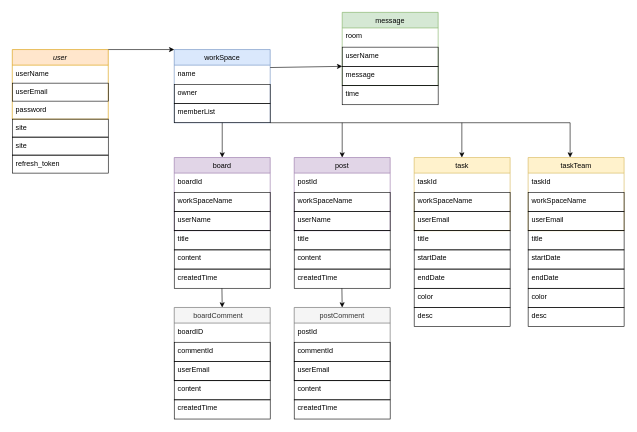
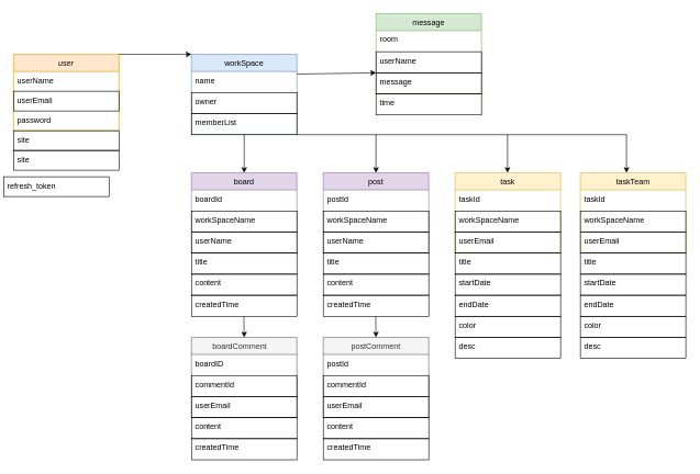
  <mxCell id="0" />
  <mxCell id="1" parent="0" />
  <mxCell id="2" value="user" style="swimlane;fontStyle=2;align=center;verticalAlign=top;childLayout=stackLayout;horizontal=1;startSize=26;horizontalStack=0;resizeParent=1;resizeLast=0;collapsible=1;marginBottom=0;rounded=0;shadow=0;strokeWidth=1;fillColor=#ffe6cc;strokeColor=#d79b00;" parent="1" vertex="1"><mxGeometry x="20" y="82" width="160" height="116" as="geometry"><mxRectangle x="230" y="140" width="160" height="26" as="alternateBounds" /></mxGeometry></mxCell>
  <mxCell id="3" value="userName" style="text;align=left;verticalAlign=top;spacingLeft=4;spacingRight=4;overflow=hidden;rotatable=0;points=[[0,0.5],[1,0.5]];portConstraint=eastwest;rounded=0;shadow=0;html=0;" parent="2" vertex="1"><mxGeometry y="26" width="160" height="30" as="geometry" /></mxCell>
  <mxCell id="4" value="userEmail" style="text;align=left;verticalAlign=top;spacingLeft=4;spacingRight=4;overflow=hidden;rotatable=0;points=[[0,0.5],[1,0.5]];portConstraint=eastwest;rounded=0;shadow=0;html=0;strokeColor=default;" parent="2" vertex="1"><mxGeometry y="56" width="160" height="30" as="geometry" /></mxCell>
  <mxCell id="5" value="password" style="text;align=left;verticalAlign=top;spacingLeft=4;spacingRight=4;overflow=hidden;rotatable=0;points=[[0,0.5],[1,0.5]];portConstraint=eastwest;" parent="2" vertex="1"><mxGeometry y="86" width="160" height="30" as="geometry" /></mxCell>
  <mxCell id="6" value="workSpace" style="swimlane;fontStyle=0;align=center;verticalAlign=top;childLayout=stackLayout;horizontal=1;startSize=26;horizontalStack=0;resizeParent=1;resizeLast=0;collapsible=1;marginBottom=0;rounded=0;shadow=0;strokeWidth=1;fillColor=#dae8fc;strokeColor=#6c8ebf;" parent="1" vertex="1"><mxGeometry x="290" y="82" width="160" height="122" as="geometry"><mxRectangle x="550" y="140" width="160" height="26" as="alternateBounds" /></mxGeometry></mxCell>
  <mxCell id="7" value="name" style="text;align=left;verticalAlign=top;spacingLeft=4;spacingRight=4;overflow=hidden;rotatable=0;points=[[0,0.5],[1,0.5]];portConstraint=eastwest;" parent="6" vertex="1"><mxGeometry y="26" width="160" height="32" as="geometry" /></mxCell>
  <mxCell id="8" value="owner" style="text;align=left;verticalAlign=top;spacingLeft=4;spacingRight=4;overflow=hidden;rotatable=0;points=[[0,0.5],[1,0.5]];portConstraint=eastwest;rounded=0;shadow=0;html=0;strokeColor=default;" parent="6" vertex="1"><mxGeometry y="58" width="160" height="32" as="geometry" /></mxCell>
  <mxCell id="9" value="memberList" style="text;align=left;verticalAlign=top;spacingLeft=4;spacingRight=4;overflow=hidden;rotatable=0;points=[[0,0.5],[1,0.5]];portConstraint=eastwest;rounded=0;shadow=0;html=0;strokeColor=default;" parent="6" vertex="1"><mxGeometry y="90" width="160" height="32" as="geometry" /></mxCell>
  <mxCell id="10" value="" style="endArrow=classic;html=1;rounded=0;entryX=0.5;entryY=0;entryDx=0;entryDy=0;" edge="1" parent="6" target="11"><mxGeometry width="50" height="50" relative="1" as="geometry"><mxPoint x="80" y="122" as="sourcePoint" /><mxPoint x="130" y="72" as="targetPoint" /></mxGeometry></mxCell>
  <mxCell id="11" value="board" style="swimlane;fontStyle=0;align=center;verticalAlign=top;childLayout=stackLayout;horizontal=1;startSize=26;horizontalStack=0;resizeParent=1;resizeLast=0;collapsible=1;marginBottom=0;rounded=0;shadow=0;strokeWidth=1;fillColor=#e1d5e7;strokeColor=#9673a6;" vertex="1" parent="1"><mxGeometry x="290" y="262" width="160" height="122" as="geometry"><mxRectangle x="550" y="140" width="160" height="26" as="alternateBounds" /></mxGeometry></mxCell>
  <mxCell id="12" value="boardId" style="text;align=left;verticalAlign=top;spacingLeft=4;spacingRight=4;overflow=hidden;rotatable=0;points=[[0,0.5],[1,0.5]];portConstraint=eastwest;" vertex="1" parent="11"><mxGeometry y="26" width="160" height="32" as="geometry" /></mxCell>
  <mxCell id="13" value="workSpaceName" style="text;align=left;verticalAlign=top;spacingLeft=4;spacingRight=4;overflow=hidden;rotatable=0;points=[[0,0.5],[1,0.5]];portConstraint=eastwest;rounded=0;shadow=0;html=0;strokeColor=default;" vertex="1" parent="11"><mxGeometry y="58" width="160" height="32" as="geometry" /></mxCell>
  <mxCell id="14" value="userName" style="text;align=left;verticalAlign=top;spacingLeft=4;spacingRight=4;overflow=hidden;rotatable=0;points=[[0,0.5],[1,0.5]];portConstraint=eastwest;rounded=0;shadow=0;html=0;strokeColor=default;" vertex="1" parent="11"><mxGeometry y="90" width="160" height="32" as="geometry" /></mxCell>
  <mxCell id="15" value="title" style="text;align=left;verticalAlign=top;spacingLeft=4;spacingRight=4;overflow=hidden;rotatable=0;points=[[0,0.5],[1,0.5]];portConstraint=eastwest;rounded=0;shadow=0;html=0;strokeColor=default;" vertex="1" parent="1"><mxGeometry x="290" y="384" width="160" height="32" as="geometry" /></mxCell>
  <mxCell id="16" value="content" style="text;align=left;verticalAlign=top;spacingLeft=4;spacingRight=4;overflow=hidden;rotatable=0;points=[[0,0.5],[1,0.5]];portConstraint=eastwest;rounded=0;shadow=0;html=0;strokeColor=default;" vertex="1" parent="1"><mxGeometry x="290" y="416" width="160" height="32" as="geometry" /></mxCell>
  <mxCell id="17" value="createdTime" style="text;align=left;verticalAlign=top;spacingLeft=4;spacingRight=4;overflow=hidden;rotatable=0;points=[[0,0.5],[1,0.5]];portConstraint=eastwest;rounded=0;shadow=0;html=0;strokeColor=default;" vertex="1" parent="1"><mxGeometry x="290" y="448" width="160" height="32" as="geometry" /></mxCell>
  <mxCell id="18" value="post" style="swimlane;fontStyle=0;align=center;verticalAlign=top;childLayout=stackLayout;horizontal=1;startSize=26;horizontalStack=0;resizeParent=1;resizeLast=0;collapsible=1;marginBottom=0;rounded=0;shadow=0;strokeWidth=1;fillColor=#e1d5e7;strokeColor=#9673a6;" vertex="1" parent="1"><mxGeometry x="490" y="262" width="160" height="122" as="geometry"><mxRectangle x="550" y="140" width="160" height="26" as="alternateBounds" /></mxGeometry></mxCell>
  <mxCell id="19" value="postId" style="text;align=left;verticalAlign=top;spacingLeft=4;spacingRight=4;overflow=hidden;rotatable=0;points=[[0,0.5],[1,0.5]];portConstraint=eastwest;" vertex="1" parent="18"><mxGeometry y="26" width="160" height="32" as="geometry" /></mxCell>
  <mxCell id="20" value="workSpaceName" style="text;align=left;verticalAlign=top;spacingLeft=4;spacingRight=4;overflow=hidden;rotatable=0;points=[[0,0.5],[1,0.5]];portConstraint=eastwest;rounded=0;shadow=0;html=0;strokeColor=default;" vertex="1" parent="18"><mxGeometry y="58" width="160" height="32" as="geometry" /></mxCell>
  <mxCell id="21" value="userName" style="text;align=left;verticalAlign=top;spacingLeft=4;spacingRight=4;overflow=hidden;rotatable=0;points=[[0,0.5],[1,0.5]];portConstraint=eastwest;rounded=0;shadow=0;html=0;strokeColor=default;" vertex="1" parent="18"><mxGeometry y="90" width="160" height="32" as="geometry" /></mxCell>
  <mxCell id="22" value="title" style="text;align=left;verticalAlign=top;spacingLeft=4;spacingRight=4;overflow=hidden;rotatable=0;points=[[0,0.5],[1,0.5]];portConstraint=eastwest;rounded=0;shadow=0;html=0;strokeColor=default;" vertex="1" parent="1"><mxGeometry x="490" y="384" width="160" height="32" as="geometry" /></mxCell>
  <mxCell id="23" value="content" style="text;align=left;verticalAlign=top;spacingLeft=4;spacingRight=4;overflow=hidden;rotatable=0;points=[[0,0.5],[1,0.5]];portConstraint=eastwest;rounded=0;shadow=0;html=0;strokeColor=default;" vertex="1" parent="1"><mxGeometry x="490" y="416" width="160" height="32" as="geometry" /></mxCell>
  <mxCell id="24" value="createdTime" style="text;align=left;verticalAlign=top;spacingLeft=4;spacingRight=4;overflow=hidden;rotatable=0;points=[[0,0.5],[1,0.5]];portConstraint=eastwest;rounded=0;shadow=0;html=0;strokeColor=default;" vertex="1" parent="1"><mxGeometry x="490" y="448" width="160" height="32" as="geometry" /></mxCell>
  <mxCell id="25" value="postComment" style="swimlane;fontStyle=0;align=center;verticalAlign=top;childLayout=stackLayout;horizontal=1;startSize=26;horizontalStack=0;resizeParent=1;resizeLast=0;collapsible=1;marginBottom=0;rounded=0;shadow=0;strokeWidth=1;fillColor=#f5f5f5;fontColor=#333333;strokeColor=#666666;" vertex="1" parent="1"><mxGeometry x="490" y="512" width="160" height="122" as="geometry"><mxRectangle x="550" y="140" width="160" height="26" as="alternateBounds" /></mxGeometry></mxCell>
  <mxCell id="26" value="postId" style="text;align=left;verticalAlign=top;spacingLeft=4;spacingRight=4;overflow=hidden;rotatable=0;points=[[0,0.5],[1,0.5]];portConstraint=eastwest;" vertex="1" parent="25"><mxGeometry y="26" width="160" height="32" as="geometry" /></mxCell>
  <mxCell id="27" value="commentId" style="text;align=left;verticalAlign=top;spacingLeft=4;spacingRight=4;overflow=hidden;rotatable=0;points=[[0,0.5],[1,0.5]];portConstraint=eastwest;rounded=0;shadow=0;html=0;strokeColor=default;" vertex="1" parent="25"><mxGeometry y="58" width="160" height="32" as="geometry" /></mxCell>
  <mxCell id="28" value="userEmail" style="text;align=left;verticalAlign=top;spacingLeft=4;spacingRight=4;overflow=hidden;rotatable=0;points=[[0,0.5],[1,0.5]];portConstraint=eastwest;rounded=0;shadow=0;html=0;strokeColor=default;" vertex="1" parent="25"><mxGeometry y="90" width="160" height="32" as="geometry" /></mxCell>
  <mxCell id="29" value="content" style="text;align=left;verticalAlign=top;spacingLeft=4;spacingRight=4;overflow=hidden;rotatable=0;points=[[0,0.5],[1,0.5]];portConstraint=eastwest;rounded=0;shadow=0;html=0;strokeColor=default;" vertex="1" parent="1"><mxGeometry x="490" y="634" width="160" height="32" as="geometry" /></mxCell>
  <mxCell id="30" value="createdTime" style="text;align=left;verticalAlign=top;spacingLeft=4;spacingRight=4;overflow=hidden;rotatable=0;points=[[0,0.5],[1,0.5]];portConstraint=eastwest;rounded=0;shadow=0;html=0;strokeColor=default;" vertex="1" parent="1"><mxGeometry x="490" y="666" width="160" height="32" as="geometry" /></mxCell>
  <mxCell id="31" value="boardComment    " style="swimlane;fontStyle=0;align=center;verticalAlign=top;childLayout=stackLayout;horizontal=1;startSize=26;horizontalStack=0;resizeParent=1;resizeLast=0;collapsible=1;marginBottom=0;rounded=0;shadow=0;strokeWidth=1;fillColor=#f5f5f5;fontColor=#333333;strokeColor=#666666;" vertex="1" parent="1"><mxGeometry x="290" y="512" width="160" height="122" as="geometry"><mxRectangle x="550" y="140" width="160" height="26" as="alternateBounds" /></mxGeometry></mxCell>
  <mxCell id="32" value="boardID" style="text;align=left;verticalAlign=top;spacingLeft=4;spacingRight=4;overflow=hidden;rotatable=0;points=[[0,0.5],[1,0.5]];portConstraint=eastwest;" vertex="1" parent="31"><mxGeometry y="26" width="160" height="32" as="geometry" /></mxCell>
  <mxCell id="33" value="commentId" style="text;align=left;verticalAlign=top;spacingLeft=4;spacingRight=4;overflow=hidden;rotatable=0;points=[[0,0.5],[1,0.5]];portConstraint=eastwest;rounded=0;shadow=0;html=0;strokeColor=default;" vertex="1" parent="31"><mxGeometry y="58" width="160" height="32" as="geometry" /></mxCell>
  <mxCell id="34" value="userEmail" style="text;align=left;verticalAlign=top;spacingLeft=4;spacingRight=4;overflow=hidden;rotatable=0;points=[[0,0.5],[1,0.5]];portConstraint=eastwest;rounded=0;shadow=0;html=0;strokeColor=default;" vertex="1" parent="31"><mxGeometry y="90" width="160" height="32" as="geometry" /></mxCell>
  <mxCell id="35" value="content" style="text;align=left;verticalAlign=top;spacingLeft=4;spacingRight=4;overflow=hidden;rotatable=0;points=[[0,0.5],[1,0.5]];portConstraint=eastwest;rounded=0;shadow=0;html=0;strokeColor=default;" vertex="1" parent="1"><mxGeometry x="290" y="634" width="160" height="32" as="geometry" /></mxCell>
  <mxCell id="36" value="createdTime" style="text;align=left;verticalAlign=top;spacingLeft=4;spacingRight=4;overflow=hidden;rotatable=0;points=[[0,0.5],[1,0.5]];portConstraint=eastwest;rounded=0;shadow=0;html=0;strokeColor=default;" vertex="1" parent="1"><mxGeometry x="290" y="666" width="160" height="32" as="geometry" /></mxCell>
  <mxCell id="37" value="" style="endArrow=classic;html=1;rounded=0;" edge="1" parent="1"><mxGeometry width="50" height="50" relative="1" as="geometry"><mxPoint x="369.5" y="480" as="sourcePoint" /><mxPoint x="370" y="512" as="targetPoint" /></mxGeometry></mxCell>
  <mxCell id="38" value="" style="endArrow=classic;html=1;rounded=0;" edge="1" parent="1"><mxGeometry width="50" height="50" relative="1" as="geometry"><mxPoint x="569.5" y="480" as="sourcePoint" /><mxPoint x="570" y="512" as="targetPoint" /></mxGeometry></mxCell>
  <mxCell id="39" value="task" style="swimlane;fontStyle=0;align=center;verticalAlign=top;childLayout=stackLayout;horizontal=1;startSize=26;horizontalStack=0;resizeParent=1;resizeLast=0;collapsible=1;marginBottom=0;rounded=0;shadow=0;strokeWidth=1;fillColor=#fff2cc;strokeColor=#d6b656;" vertex="1" parent="1"><mxGeometry x="690" y="262" width="160" height="122" as="geometry"><mxRectangle x="550" y="140" width="160" height="26" as="alternateBounds" /></mxGeometry></mxCell>
  <mxCell id="40" value="taskId" style="text;align=left;verticalAlign=top;spacingLeft=4;spacingRight=4;overflow=hidden;rotatable=0;points=[[0,0.5],[1,0.5]];portConstraint=eastwest;" vertex="1" parent="39"><mxGeometry y="26" width="160" height="32" as="geometry" /></mxCell>
  <mxCell id="41" value="workSpaceName" style="text;align=left;verticalAlign=top;spacingLeft=4;spacingRight=4;overflow=hidden;rotatable=0;points=[[0,0.5],[1,0.5]];portConstraint=eastwest;rounded=0;shadow=0;html=0;strokeColor=default;" vertex="1" parent="39"><mxGeometry y="58" width="160" height="32" as="geometry" /></mxCell>
  <mxCell id="42" value="userEmail" style="text;align=left;verticalAlign=top;spacingLeft=4;spacingRight=4;overflow=hidden;rotatable=0;points=[[0,0.5],[1,0.5]];portConstraint=eastwest;rounded=0;shadow=0;html=0;strokeColor=default;" vertex="1" parent="39"><mxGeometry y="90" width="160" height="32" as="geometry" /></mxCell>
  <mxCell id="43" value="title" style="text;align=left;verticalAlign=top;spacingLeft=4;spacingRight=4;overflow=hidden;rotatable=0;points=[[0,0.5],[1,0.5]];portConstraint=eastwest;rounded=0;shadow=0;html=0;strokeColor=default;" vertex="1" parent="1"><mxGeometry x="690" y="384" width="160" height="32" as="geometry" /></mxCell>
  <mxCell id="44" value="startDate" style="text;align=left;verticalAlign=top;spacingLeft=4;spacingRight=4;overflow=hidden;rotatable=0;points=[[0,0.5],[1,0.5]];portConstraint=eastwest;rounded=0;shadow=0;html=0;strokeColor=default;" vertex="1" parent="1"><mxGeometry x="690" y="416" width="160" height="32" as="geometry" /></mxCell>
  <mxCell id="45" value="color" style="text;align=left;verticalAlign=top;spacingLeft=4;spacingRight=4;overflow=hidden;rotatable=0;points=[[0,0.5],[1,0.5]];portConstraint=eastwest;rounded=0;shadow=0;html=0;strokeColor=default;" vertex="1" parent="1"><mxGeometry x="690" y="480" width="160" height="32" as="geometry" /></mxCell>
  <mxCell id="46" value="endDate" style="text;align=left;verticalAlign=top;spacingLeft=4;spacingRight=4;overflow=hidden;rotatable=0;points=[[0,0.5],[1,0.5]];portConstraint=eastwest;rounded=0;shadow=0;html=0;strokeColor=default;" vertex="1" parent="1"><mxGeometry x="690" y="448" width="160" height="32" as="geometry" /></mxCell>
  <mxCell id="47" value="desc" style="text;align=left;verticalAlign=top;spacingLeft=4;spacingRight=4;overflow=hidden;rotatable=0;points=[[0,0.5],[1,0.5]];portConstraint=eastwest;rounded=0;shadow=0;html=0;strokeColor=default;" vertex="1" parent="1"><mxGeometry x="690" y="512" width="160" height="32" as="geometry" /></mxCell>
  <mxCell id="48" value="message" style="swimlane;fontStyle=0;align=center;verticalAlign=top;childLayout=stackLayout;horizontal=1;startSize=26;horizontalStack=0;resizeParent=1;resizeLast=0;collapsible=1;marginBottom=0;rounded=0;shadow=0;strokeWidth=1;fillColor=#d5e8d4;strokeColor=#82b366;" vertex="1" parent="1"><mxGeometry x="570" y="20" width="160" height="122" as="geometry"><mxRectangle x="550" y="140" width="160" height="26" as="alternateBounds" /></mxGeometry></mxCell>
  <mxCell id="49" value="room    " style="text;align=left;verticalAlign=top;spacingLeft=4;spacingRight=4;overflow=hidden;rotatable=0;points=[[0,0.5],[1,0.5]];portConstraint=eastwest;" vertex="1" parent="48"><mxGeometry y="26" width="160" height="32" as="geometry" /></mxCell>
  <mxCell id="50" value="userName" style="text;align=left;verticalAlign=top;spacingLeft=4;spacingRight=4;overflow=hidden;rotatable=0;points=[[0,0.5],[1,0.5]];portConstraint=eastwest;rounded=0;shadow=0;html=0;strokeColor=default;" vertex="1" parent="48"><mxGeometry y="58" width="160" height="32" as="geometry" /></mxCell>
  <mxCell id="51" value="message" style="text;align=left;verticalAlign=top;spacingLeft=4;spacingRight=4;overflow=hidden;rotatable=0;points=[[0,0.5],[1,0.5]];portConstraint=eastwest;rounded=0;shadow=0;html=0;strokeColor=default;" vertex="1" parent="48"><mxGeometry y="90" width="160" height="32" as="geometry" /></mxCell>
  <mxCell id="52" value="time" style="text;align=left;verticalAlign=top;spacingLeft=4;spacingRight=4;overflow=hidden;rotatable=0;points=[[0,0.5],[1,0.5]];portConstraint=eastwest;rounded=0;shadow=0;html=0;strokeColor=default;" vertex="1" parent="1"><mxGeometry x="570" y="142" width="160" height="32" as="geometry" /></mxCell>
  <mxCell id="53" value="" style="endArrow=classic;html=1;rounded=0;entryX=0;entryY=0;entryDx=0;entryDy=0;entryPerimeter=0;" edge="1" parent="1" target="51"><mxGeometry width="50" height="50" relative="1" as="geometry"><mxPoint x="450" y="112" as="sourcePoint" /><mxPoint x="500" y="-18" as="targetPoint" /></mxGeometry></mxCell>
  <mxCell id="54" value="taskTeam" style="swimlane;fontStyle=0;align=center;verticalAlign=top;childLayout=stackLayout;horizontal=1;startSize=26;horizontalStack=0;resizeParent=1;resizeLast=0;collapsible=1;marginBottom=0;rounded=0;shadow=0;strokeWidth=1;fillColor=#fff2cc;strokeColor=#d6b656;" vertex="1" parent="1"><mxGeometry x="880" y="262" width="160" height="122" as="geometry"><mxRectangle x="550" y="140" width="160" height="26" as="alternateBounds" /></mxGeometry></mxCell>
  <mxCell id="55" value="taskId" style="text;align=left;verticalAlign=top;spacingLeft=4;spacingRight=4;overflow=hidden;rotatable=0;points=[[0,0.5],[1,0.5]];portConstraint=eastwest;" vertex="1" parent="54"><mxGeometry y="26" width="160" height="32" as="geometry" /></mxCell>
  <mxCell id="56" value="workSpaceName" style="text;align=left;verticalAlign=top;spacingLeft=4;spacingRight=4;overflow=hidden;rotatable=0;points=[[0,0.5],[1,0.5]];portConstraint=eastwest;rounded=0;shadow=0;html=0;strokeColor=default;" vertex="1" parent="54"><mxGeometry y="58" width="160" height="32" as="geometry" /></mxCell>
  <mxCell id="57" value="userEmail" style="text;align=left;verticalAlign=top;spacingLeft=4;spacingRight=4;overflow=hidden;rotatable=0;points=[[0,0.5],[1,0.5]];portConstraint=eastwest;rounded=0;shadow=0;html=0;strokeColor=default;" vertex="1" parent="54"><mxGeometry y="90" width="160" height="32" as="geometry" /></mxCell>
  <mxCell id="58" value="title" style="text;align=left;verticalAlign=top;spacingLeft=4;spacingRight=4;overflow=hidden;rotatable=0;points=[[0,0.5],[1,0.5]];portConstraint=eastwest;rounded=0;shadow=0;html=0;strokeColor=default;" vertex="1" parent="1"><mxGeometry x="880" y="384" width="160" height="32" as="geometry" /></mxCell>
  <mxCell id="59" value="startDate" style="text;align=left;verticalAlign=top;spacingLeft=4;spacingRight=4;overflow=hidden;rotatable=0;points=[[0,0.5],[1,0.5]];portConstraint=eastwest;rounded=0;shadow=0;html=0;strokeColor=default;" vertex="1" parent="1"><mxGeometry x="880" y="416" width="160" height="32" as="geometry" /></mxCell>
  <mxCell id="60" value="color" style="text;align=left;verticalAlign=top;spacingLeft=4;spacingRight=4;overflow=hidden;rotatable=0;points=[[0,0.5],[1,0.5]];portConstraint=eastwest;rounded=0;shadow=0;html=0;strokeColor=default;" vertex="1" parent="1"><mxGeometry x="880" y="480" width="160" height="32" as="geometry" /></mxCell>
  <mxCell id="61" value="endDate" style="text;align=left;verticalAlign=top;spacingLeft=4;spacingRight=4;overflow=hidden;rotatable=0;points=[[0,0.5],[1,0.5]];portConstraint=eastwest;rounded=0;shadow=0;html=0;strokeColor=default;" vertex="1" parent="1"><mxGeometry x="880" y="448" width="160" height="32" as="geometry" /></mxCell>
  <mxCell id="62" value="desc" style="text;align=left;verticalAlign=top;spacingLeft=4;spacingRight=4;overflow=hidden;rotatable=0;points=[[0,0.5],[1,0.5]];portConstraint=eastwest;rounded=0;shadow=0;html=0;strokeColor=default;" vertex="1" parent="1"><mxGeometry x="880" y="512" width="160" height="32" as="geometry" /></mxCell>
  <mxCell id="63" value="site" style="text;align=left;verticalAlign=top;spacingLeft=4;spacingRight=4;overflow=hidden;rotatable=0;points=[[0,0.5],[1,0.5]];portConstraint=eastwest;strokeColor=default;" vertex="1" parent="1"><mxGeometry x="20" y="198" width="160" height="30" as="geometry" /></mxCell>
  <mxCell id="64" value="site" style="text;align=left;verticalAlign=top;spacingLeft=4;spacingRight=4;overflow=hidden;rotatable=0;points=[[0,0.5],[1,0.5]];portConstraint=eastwest;strokeColor=default;" vertex="1" parent="1"><mxGeometry x="20" y="228" width="160" height="30" as="geometry" /></mxCell>
- <mxCell id="65" value="refresh_token" style="text;align=left;verticalAlign=top;spacingLeft=4;spacingRight=4;overflow=hidden;rotatable=0;points=[[0,0.5],[1,0.5]];portConstraint=eastwest;strokeColor=default;" vertex="1" parent="1"><mxGeometry x="20" y="258" width="160" height="30" as="geometry" /></mxCell>
+ <mxCell id="65" value="refresh_token" style="text;align=left;verticalAlign=top;spacingLeft=4;spacingRight=4;overflow=hidden;rotatable=0;points=[[0,0.5],[1,0.5]];portConstraint=eastwest;strokeColor=default;" vertex="1" parent="1"><mxGeometry x="5" y="268" width="160" height="30" as="geometry" /></mxCell>
  <mxCell id="66" value="" style="endArrow=classic;html=1;rounded=0;entryX=0;entryY=0;entryDx=0;entryDy=0;" edge="1" parent="1" target="6"><mxGeometry width="50" height="50" relative="1" as="geometry"><mxPoint x="180" y="82" as="sourcePoint" /><mxPoint x="230" y="32" as="targetPoint" /></mxGeometry></mxCell>
  <mxCell id="67" value="" style="endArrow=none;html=1;rounded=0;" edge="1" parent="1"><mxGeometry width="50" height="50" relative="1" as="geometry"><mxPoint x="450" y="204" as="sourcePoint" /><mxPoint x="950" y="204" as="targetPoint" /></mxGeometry></mxCell>
  <mxCell id="68" value="" style="endArrow=classic;html=1;rounded=0;" edge="1" parent="1" target="18"><mxGeometry width="50" height="50" relative="1" as="geometry"><mxPoint x="570" y="204" as="sourcePoint" /><mxPoint x="620" y="154" as="targetPoint" /></mxGeometry></mxCell>
  <mxCell id="69" value="" style="endArrow=classic;html=1;rounded=0;" edge="1" parent="1"><mxGeometry width="50" height="50" relative="1" as="geometry"><mxPoint x="769.5" y="204" as="sourcePoint" /><mxPoint x="769.5" y="262" as="targetPoint" /></mxGeometry></mxCell>
  <mxCell id="70" value="" style="endArrow=classic;html=1;rounded=0;" edge="1" parent="1"><mxGeometry width="50" height="50" relative="1" as="geometry"><mxPoint x="950" y="204" as="sourcePoint" /><mxPoint x="950" y="262" as="targetPoint" /></mxGeometry></mxCell>
